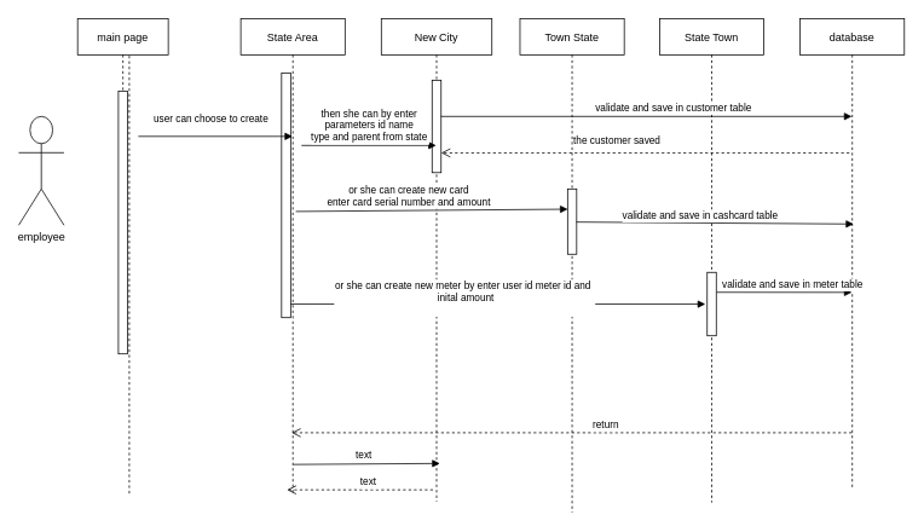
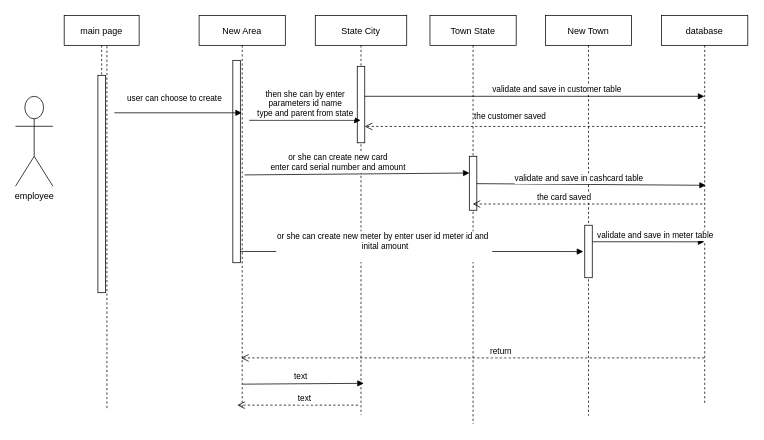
  <mxCell id="0" />
  <mxCell id="1" parent="0" />
  <mxCell id="2" value="main page" style="shape=umlLifeline;perimeter=lifelinePerimeter;container=1;collapsible=0;recursiveResize=0;rounded=0;shadow=0;strokeWidth=1;" vertex="1" parent="1"><mxGeometry x="85" y="20" width="100" height="370" as="geometry" /></mxCell>
  <mxCell id="3" value="" style="points=[];perimeter=orthogonalPerimeter;rounded=0;shadow=0;strokeWidth=1;" vertex="1" parent="2"><mxGeometry x="45" y="80" width="10" height="290" as="geometry" /></mxCell>
- <mxCell id="4" value="State Area" style="shape=umlLifeline;perimeter=lifelinePerimeter;container=1;collapsible=0;recursiveResize=0;rounded=0;shadow=0;strokeWidth=1;" vertex="1" parent="1"><mxGeometry x="265" y="20" width="115" height="523" as="geometry" /></mxCell>
+ <mxCell id="4" value="New Area" style="shape=umlLifeline;perimeter=lifelinePerimeter;container=1;collapsible=0;recursiveResize=0;rounded=0;shadow=0;strokeWidth=1;" vertex="1" parent="1"><mxGeometry x="265" y="20" width="115" height="523" as="geometry" /></mxCell>
  <mxCell id="5" value="" style="points=[];perimeter=orthogonalPerimeter;rounded=0;shadow=0;strokeWidth=1;" vertex="1" parent="4"><mxGeometry x="45" y="60" width="10" height="270" as="geometry" /></mxCell>
  <mxCell id="6" value="return" style="verticalAlign=bottom;endArrow=open;dashed=1;endSize=8;shadow=0;strokeWidth=1;" edge="1" parent="1"><mxGeometry x="-0.124" relative="1" as="geometry"><mxPoint x="321" y="477" as="targetPoint" /><mxPoint as="offset" /><mxPoint x="939" y="477" as="sourcePoint" /></mxGeometry></mxCell>
  <mxCell id="7" value="user can choose to create " style="verticalAlign=bottom;endArrow=block;shadow=0;strokeWidth=1;" edge="1" parent="1" target="4"><mxGeometry x="-0.035" y="10" relative="1" as="geometry"><mxPoint x="152" y="150" as="sourcePoint" /><mxPoint as="offset" /></mxGeometry></mxCell>
  <mxCell id="8" value="employee" style="shape=umlActor;verticalLabelPosition=bottom;labelBackgroundColor=#ffffff;verticalAlign=top;html=1;outlineConnect=0;" vertex="1" parent="1"><mxGeometry x="20" y="128" width="50" height="120" as="geometry" /></mxCell>
- <mxCell id="9" value="New City" style="shape=umlLifeline;perimeter=lifelinePerimeter;container=1;collapsible=0;recursiveResize=0;rounded=0;shadow=0;strokeWidth=1;" vertex="1" parent="1"><mxGeometry x="420" y="20" width="122" height="533" as="geometry" /></mxCell>
+ <mxCell id="9" value="State City" style="shape=umlLifeline;perimeter=lifelinePerimeter;container=1;collapsible=0;recursiveResize=0;rounded=0;shadow=0;strokeWidth=1;" vertex="1" parent="1"><mxGeometry x="420" y="20" width="122" height="533" as="geometry" /></mxCell>
  <mxCell id="10" value="" style="points=[];perimeter=orthogonalPerimeter;rounded=0;shadow=0;strokeWidth=1;" vertex="1" parent="9"><mxGeometry x="56" y="68" width="10" height="102" as="geometry" /></mxCell>
  <mxCell id="11" value="then she can by enter&#10;parameters id name&#10;type and parent from state" style="verticalAlign=bottom;endArrow=block;shadow=0;strokeWidth=1;" edge="1" parent="1" target="9"><mxGeometry x="0.008" relative="1" as="geometry"><mxPoint x="332" y="160" as="sourcePoint" /><mxPoint x="466" y="160" as="targetPoint" /><mxPoint as="offset" /></mxGeometry></mxCell>
- <mxCell id="12" value="State Town" style="shape=umlLifeline;perimeter=lifelinePerimeter;container=1;collapsible=0;recursiveResize=0;rounded=0;shadow=0;strokeWidth=1;" vertex="1" parent="1"><mxGeometry x="727" y="20" width="115" height="534" as="geometry" /></mxCell>
+ <mxCell id="12" value="New Town" style="shape=umlLifeline;perimeter=lifelinePerimeter;container=1;collapsible=0;recursiveResize=0;rounded=0;shadow=0;strokeWidth=1;" vertex="1" parent="1"><mxGeometry x="727" y="20" width="115" height="534" as="geometry" /></mxCell>
  <mxCell id="13" value="" style="points=[];perimeter=orthogonalPerimeter;rounded=0;shadow=0;strokeWidth=1;" vertex="1" parent="12"><mxGeometry x="52.5" y="280" width="10" height="70" as="geometry" /></mxCell>
  <mxCell id="14" value="database" style="shape=umlLifeline;perimeter=lifelinePerimeter;container=1;collapsible=0;recursiveResize=0;rounded=0;shadow=0;strokeWidth=1;" vertex="1" parent="1"><mxGeometry x="882" y="20" width="115" height="520" as="geometry" /></mxCell>
  <mxCell id="15" value="Town State" style="shape=umlLifeline;perimeter=lifelinePerimeter;container=1;collapsible=0;recursiveResize=0;rounded=0;shadow=0;strokeWidth=1;" vertex="1" parent="1"><mxGeometry x="573" y="20" width="115" height="545" as="geometry" /></mxCell>
  <mxCell id="16" value="" style="points=[];perimeter=orthogonalPerimeter;rounded=0;shadow=0;strokeWidth=1;" vertex="1" parent="15"><mxGeometry x="52.5" y="188" width="10" height="72" as="geometry" /></mxCell>
  <mxCell id="17" value="" style="endArrow=none;dashed=1;html=1;" edge="1" parent="1"><mxGeometry width="50" height="50" relative="1" as="geometry"><mxPoint x="142" y="544" as="sourcePoint" /><mxPoint x="142" y="59" as="targetPoint" /></mxGeometry></mxCell>
  <mxCell id="18" value="text" style="verticalAlign=bottom;endArrow=open;dashed=1;endSize=8;shadow=0;strokeWidth=1;" edge="1" parent="1"><mxGeometry x="-0.124" relative="1" as="geometry"><mxPoint x="316" y="540" as="targetPoint" /><mxPoint as="offset" /><mxPoint x="477" y="540" as="sourcePoint" /></mxGeometry></mxCell>
  <mxCell id="19" value="text" style="verticalAlign=bottom;endArrow=block;shadow=0;strokeWidth=1;entryX=0.53;entryY=0.921;entryDx=0;entryDy=0;entryPerimeter=0;" edge="1" parent="1" target="9"><mxGeometry x="-0.041" y="1" relative="1" as="geometry"><mxPoint x="323" y="512" as="sourcePoint" /><mxPoint x="469" y="510" as="targetPoint" /><mxPoint as="offset" /></mxGeometry></mxCell>
  <mxCell id="20" value="validate and save in meter table" style="verticalAlign=bottom;endArrow=block;shadow=0;strokeWidth=1;entryX=0.496;entryY=0.581;entryDx=0;entryDy=0;entryPerimeter=0;" edge="1" parent="1" target="14"><mxGeometry x="0.132" relative="1" as="geometry"><mxPoint x="790" y="322" as="sourcePoint" /><mxPoint x="949" y="250" as="targetPoint" /><mxPoint as="offset" /></mxGeometry></mxCell>
  <mxCell id="21" value="or she can create new meter by enter user id meter id and &#10; inital amount&#10; " style="verticalAlign=bottom;endArrow=block;shadow=0;strokeWidth=1;entryX=-0.203;entryY=0.501;entryDx=0;entryDy=0;entryPerimeter=0;" edge="1" parent="1" target="13"><mxGeometry x="-0.161" y="-15" relative="1" as="geometry"><mxPoint x="320" y="335" as="sourcePoint" /><mxPoint x="472.65" y="160.003" as="targetPoint" /><mxPoint as="offset" /></mxGeometry></mxCell>
  <mxCell id="22" value="or she can create new card&#10;enter card serial number and amount" style="verticalAlign=bottom;endArrow=block;shadow=0;strokeWidth=1;exitX=0.528;exitY=0.407;exitDx=0;exitDy=0;exitPerimeter=0;entryX=0.021;entryY=0.31;entryDx=0;entryDy=0;entryPerimeter=0;" edge="1" parent="1" source="4" target="16"><mxGeometry x="-0.17" relative="1" as="geometry"><mxPoint x="322.965" y="187.413" as="sourcePoint" /><mxPoint x="639.045" y="188.565" as="targetPoint" /><mxPoint as="offset" /></mxGeometry></mxCell>
  <mxCell id="23" value="validate and save in customer table" style="verticalAlign=bottom;endArrow=block;shadow=0;strokeWidth=1;exitX=0.971;exitY=0.392;exitDx=0;exitDy=0;exitPerimeter=0;" edge="1" parent="1" source="10" target="14"><mxGeometry x="0.132" relative="1" as="geometry"><mxPoint x="800" y="332" as="sourcePoint" /><mxPoint x="949.04" y="332.12" as="targetPoint" /><mxPoint as="offset" /></mxGeometry></mxCell>
  <mxCell id="24" value="the customer saved" style="verticalAlign=bottom;endArrow=open;dashed=1;endSize=8;shadow=0;strokeWidth=1;exitX=0.472;exitY=0.285;exitDx=0;exitDy=0;exitPerimeter=0;" edge="1" parent="1" source="14" target="10"><mxGeometry x="0.139" y="-5" relative="1" as="geometry"><mxPoint x="793.005" y="365.886" as="targetPoint" /><mxPoint x="948.005" y="366.96" as="sourcePoint" /><mxPoint as="offset" /></mxGeometry></mxCell>
  <mxCell id="25" value="validate and save in cashcard table" style="verticalAlign=bottom;endArrow=block;shadow=0;strokeWidth=1;exitX=0.962;exitY=0.507;exitDx=0;exitDy=0;exitPerimeter=0;entryX=0.513;entryY=0.436;entryDx=0;entryDy=0;entryPerimeter=0;" edge="1" parent="1" source="16" target="14"><mxGeometry x="-0.105" y="-1" relative="1" as="geometry"><mxPoint x="495.71" y="137.984" as="sourcePoint" /><mxPoint x="949" y="137.984" as="targetPoint" /><mxPoint as="offset" /><Array as="points" /></mxGeometry></mxCell>
+ <mxCell id="26" value="the card saved" style="verticalAlign=bottom;endArrow=open;dashed=1;endSize=8;shadow=0;strokeWidth=1;exitX=0.472;exitY=0.484;exitDx=0;exitDy=0;exitPerimeter=0;" edge="1" parent="1" source="14" target="15"><mxGeometry x="0.203" relative="1" as="geometry"><mxPoint x="496" y="178.2" as="targetPoint" /><mxPoint x="946.28" y="178.2" as="sourcePoint" /><mxPoint as="offset" /></mxGeometry></mxCell>
